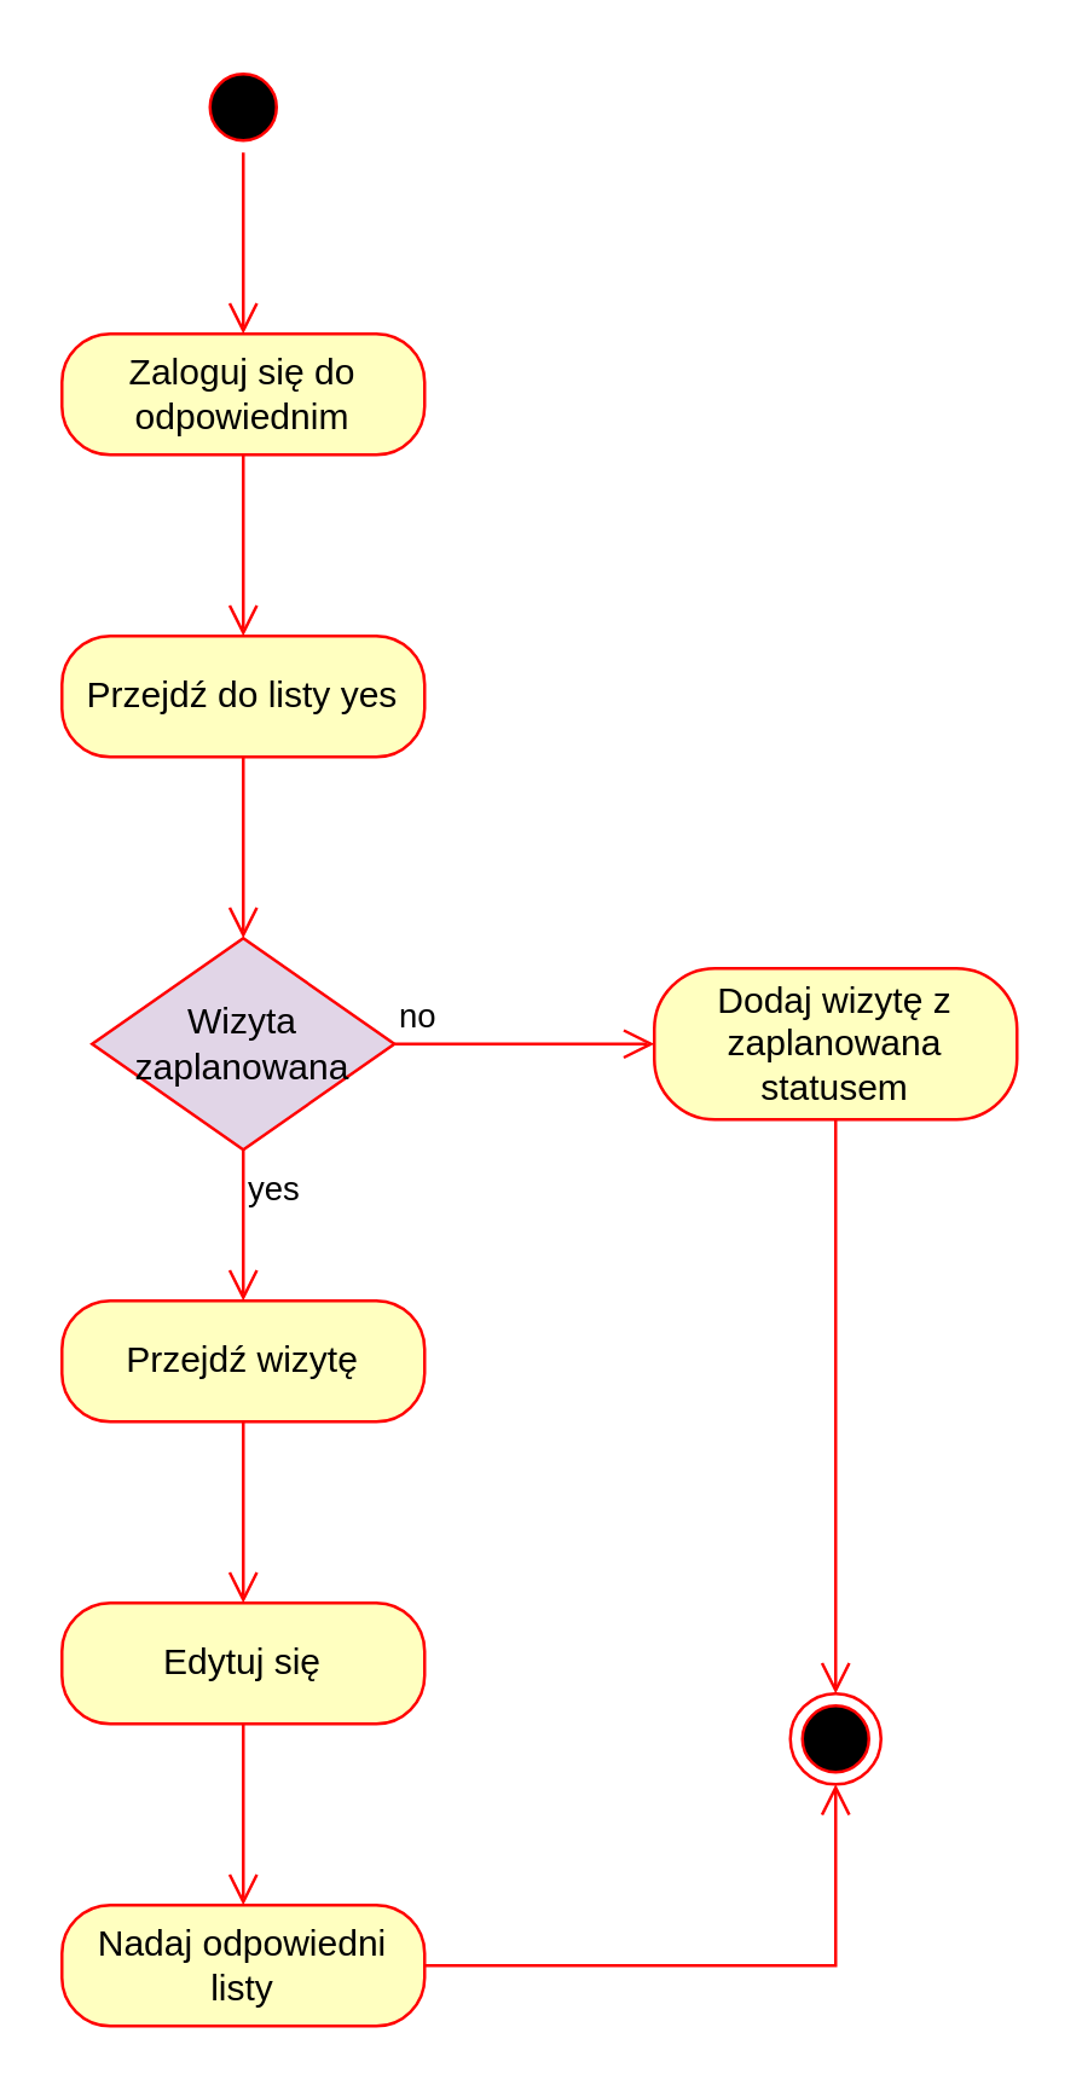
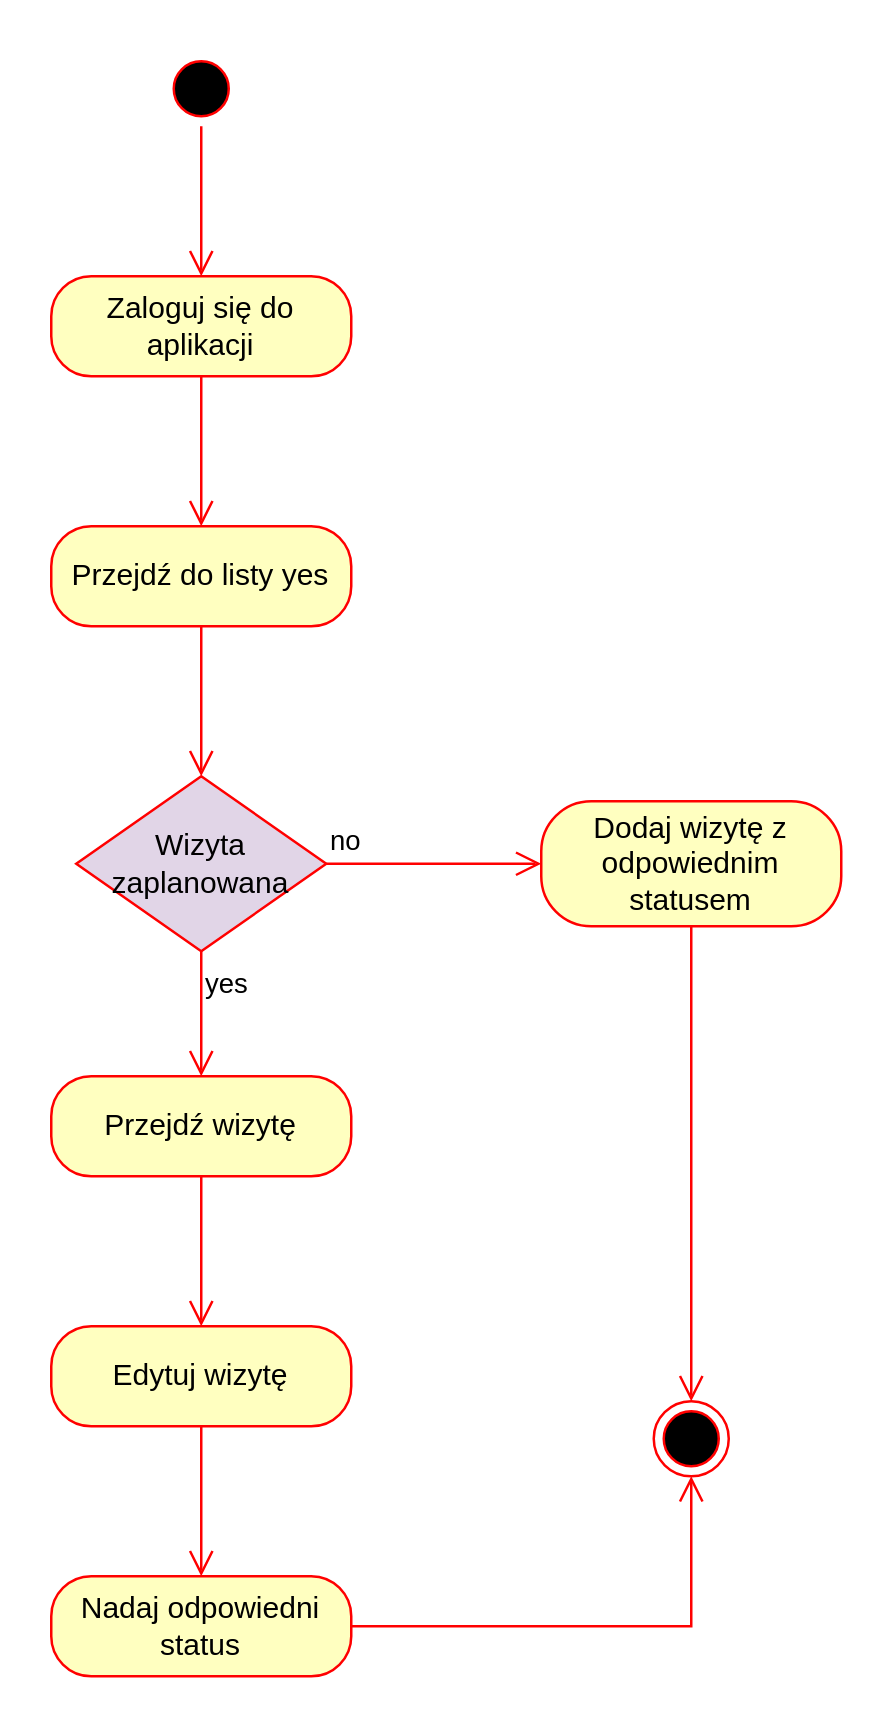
  <mxCell id="0" />
  <mxCell id="1" parent="0" />
  <mxCell id="2" value="" style="ellipse;html=1;shape=startState;fillColor=#000000;strokeColor=#ff0000;" vertex="1" parent="1"><mxGeometry x="65" y="20" width="30" height="30" as="geometry" /></mxCell>
  <mxCell id="3" value="" style="edgeStyle=orthogonalEdgeStyle;html=1;verticalAlign=bottom;endArrow=open;endSize=8;strokeColor=#ff0000;rounded=0;" edge="1" source="2" parent="1"><mxGeometry relative="1" as="geometry"><mxPoint x="80" y="110" as="targetPoint" /></mxGeometry></mxCell>
- <mxCell id="4" value="Zaloguj się do odpowiednim" style="rounded=1;whiteSpace=wrap;html=1;arcSize=40;fontColor=#000000;fillColor=#ffffc0;strokeColor=#ff0000;" vertex="1" parent="1"><mxGeometry x="20" y="110" width="120" height="40" as="geometry" /></mxCell>
+ <mxCell id="4" value="Zaloguj się do aplikacji" style="rounded=1;whiteSpace=wrap;html=1;arcSize=40;fontColor=#000000;fillColor=#ffffc0;strokeColor=#ff0000;" vertex="1" parent="1"><mxGeometry x="20" y="110" width="120" height="40" as="geometry" /></mxCell>
  <mxCell id="5" value="" style="edgeStyle=orthogonalEdgeStyle;html=1;verticalAlign=bottom;endArrow=open;endSize=8;strokeColor=#ff0000;rounded=0;" edge="1" source="4" parent="1"><mxGeometry relative="1" as="geometry"><mxPoint x="80" y="210" as="targetPoint" /></mxGeometry></mxCell>
  <mxCell id="6" value="Przejdź do listy yes" style="rounded=1;whiteSpace=wrap;html=1;arcSize=40;fontColor=#000000;fillColor=#ffffc0;strokeColor=#ff0000;" vertex="1" parent="1"><mxGeometry x="20" y="210" width="120" height="40" as="geometry" /></mxCell>
  <mxCell id="7" value="" style="edgeStyle=orthogonalEdgeStyle;html=1;verticalAlign=bottom;endArrow=open;endSize=8;strokeColor=#ff0000;rounded=0;" edge="1" source="6" parent="1"><mxGeometry relative="1" as="geometry"><mxPoint x="80" y="310" as="targetPoint" /></mxGeometry></mxCell>
  <mxCell id="8" value="Przejdź wizytę" style="rounded=1;whiteSpace=wrap;html=1;arcSize=40;fontColor=#000000;fillColor=#ffffc0;strokeColor=#ff0000;" vertex="1" parent="1"><mxGeometry x="20" y="430" width="120" height="40" as="geometry" /></mxCell>
  <mxCell id="9" value="" style="edgeStyle=orthogonalEdgeStyle;html=1;verticalAlign=bottom;endArrow=open;endSize=8;strokeColor=#ff0000;rounded=0;" edge="1" source="8" parent="1"><mxGeometry relative="1" as="geometry"><mxPoint x="80" y="530" as="targetPoint" /></mxGeometry></mxCell>
  <mxCell id="10" value="Wizyta zaplanowana" style="rhombus;whiteSpace=wrap;html=1;fillColor=#e1d5e7;strokeColor=#ff0000;" vertex="1" parent="1"><mxGeometry x="30" y="310" width="100" height="70" as="geometry" /></mxCell>
  <mxCell id="11" value="no" style="edgeStyle=orthogonalEdgeStyle;html=1;align=left;verticalAlign=bottom;endArrow=open;endSize=8;strokeColor=#ff0000;rounded=0;" edge="1" source="10" parent="1"><mxGeometry x="-1" relative="1" as="geometry"><mxPoint x="216" y="345" as="targetPoint" /></mxGeometry></mxCell>
  <mxCell id="12" value="yes" style="edgeStyle=orthogonalEdgeStyle;html=1;align=left;verticalAlign=top;endArrow=open;endSize=8;strokeColor=#ff0000;rounded=0;" edge="1" source="10" parent="1"><mxGeometry x="-1" relative="1" as="geometry"><mxPoint x="80" y="430" as="targetPoint" /></mxGeometry></mxCell>
- <mxCell id="13" value="Edytuj się" style="rounded=1;whiteSpace=wrap;html=1;arcSize=40;fontColor=#000000;fillColor=#ffffc0;strokeColor=#ff0000;" vertex="1" parent="1"><mxGeometry x="20" y="530" width="120" height="40" as="geometry" /></mxCell>
+ <mxCell id="13" value="Edytuj wizytę" style="rounded=1;whiteSpace=wrap;html=1;arcSize=40;fontColor=#000000;fillColor=#ffffc0;strokeColor=#ff0000;" vertex="1" parent="1"><mxGeometry x="20" y="530" width="120" height="40" as="geometry" /></mxCell>
  <mxCell id="14" value="" style="edgeStyle=orthogonalEdgeStyle;html=1;verticalAlign=bottom;endArrow=open;endSize=8;strokeColor=#ff0000;rounded=0;" edge="1" source="13" parent="1"><mxGeometry relative="1" as="geometry"><mxPoint x="80" y="630" as="targetPoint" /></mxGeometry></mxCell>
- <mxCell id="15" value="Dodaj wizytę z zaplanowana statusem" style="rounded=1;whiteSpace=wrap;html=1;arcSize=40;fontColor=#000000;fillColor=#ffffc0;strokeColor=#ff0000;" vertex="1" parent="1"><mxGeometry x="216" y="320" width="120" height="50" as="geometry" /></mxCell>
+ <mxCell id="15" value="Dodaj wizytę z odpowiednim statusem" style="rounded=1;whiteSpace=wrap;html=1;arcSize=40;fontColor=#000000;fillColor=#ffffc0;strokeColor=#ff0000;" vertex="1" parent="1"><mxGeometry x="216" y="320" width="120" height="50" as="geometry" /></mxCell>
  <mxCell id="16" value="" style="edgeStyle=orthogonalEdgeStyle;html=1;verticalAlign=bottom;endArrow=open;endSize=8;strokeColor=#ff0000;rounded=0;entryX=0.5;entryY=0;entryDx=0;entryDy=0;" edge="1" source="15" parent="1" target="19"><mxGeometry relative="1" as="geometry"><mxPoint x="276" y="420" as="targetPoint" /></mxGeometry></mxCell>
- <mxCell id="17" value="Nadaj odpowiedni listy" style="rounded=1;whiteSpace=wrap;html=1;arcSize=40;fontColor=#000000;fillColor=#ffffc0;strokeColor=#ff0000;" vertex="1" parent="1"><mxGeometry x="20" y="630" width="120" height="40" as="geometry" /></mxCell>
+ <mxCell id="17" value="Nadaj odpowiedni status" style="rounded=1;whiteSpace=wrap;html=1;arcSize=40;fontColor=#000000;fillColor=#ffffc0;strokeColor=#ff0000;" vertex="1" parent="1"><mxGeometry x="20" y="630" width="120" height="40" as="geometry" /></mxCell>
  <mxCell id="18" value="" style="edgeStyle=orthogonalEdgeStyle;html=1;verticalAlign=bottom;endArrow=open;endSize=8;strokeColor=#ff0000;rounded=0;entryX=0.5;entryY=1;entryDx=0;entryDy=0;" edge="1" source="17" parent="1" target="19"><mxGeometry relative="1" as="geometry"><mxPoint x="80" y="730" as="targetPoint" /></mxGeometry></mxCell>
  <mxCell id="19" value="" style="ellipse;html=1;shape=endState;fillColor=#000000;strokeColor=#ff0000;" vertex="1" parent="1"><mxGeometry x="261" y="560" width="30" height="30" as="geometry" /></mxCell>
